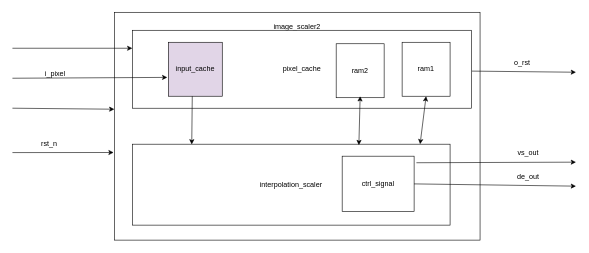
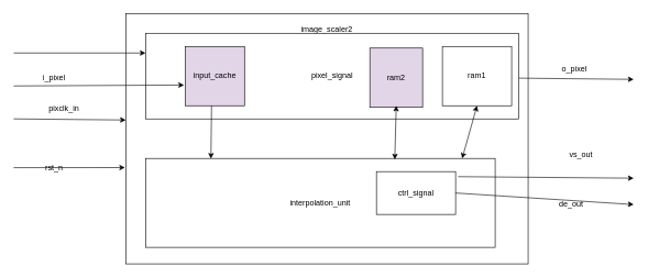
  <mxCell id="0" />
  <mxCell id="1" parent="0" />
  <mxCell id="2" value="image_scaler2&lt;br&gt;&lt;br&gt;&lt;br&gt;&lt;br&gt;&lt;br&gt;&lt;br&gt;&lt;br&gt;&lt;br&gt;&lt;br&gt;&lt;br&gt;&lt;br&gt;&lt;br&gt;&lt;br&gt;&lt;br&gt;&lt;br&gt;&lt;br&gt;&lt;br&gt;&lt;br&gt;&lt;br&gt;&lt;br&gt;&lt;br&gt;&lt;br&gt;&lt;br&gt;&lt;br&gt;" style="rounded=0;whiteSpace=wrap;html=1;" vertex="1" parent="1"><mxGeometry x="190" y="20" width="610" height="380" as="geometry" /></mxCell>
- <mxCell id="3" value="i_pixel" style="text;html=1;align=center;verticalAlign=middle;resizable=0;points=[];autosize=1;strokeColor=none;fillColor=none;" vertex="1" parent="1"><mxGeometry x="60.61" y="107.5" width="60" height="30" as="geometry" /></mxCell>
+ <mxCell id="3" value="i_pixel" style="text;html=1;align=center;verticalAlign=middle;resizable=0;points=[];autosize=1;strokeColor=none;fillColor=none;" vertex="1" parent="1"><mxGeometry x="50.61" y="102.5" width="60" height="30" as="geometry" /></mxCell>
  <mxCell id="4" value="" style="endArrow=classic;html=1;entryX=-0.003;entryY=0.826;entryDx=0;entryDy=0;entryPerimeter=0;" edge="1" parent="1"><mxGeometry width="50" height="50" relative="1" as="geometry"><mxPoint x="20" y="254" as="sourcePoint" /><mxPoint x="188.78" y="253.88" as="targetPoint" /></mxGeometry></mxCell>
- <mxCell id="5" value="rst_n" style="text;html=1;align=center;verticalAlign=middle;resizable=0;points=[];autosize=1;strokeColor=none;fillColor=none;" vertex="1" parent="1"><mxGeometry x="55.61" y="225" width="50" height="30" as="geometry" /></mxCell>
+ <mxCell id="5" value="rst_n" style="text;html=1;align=center;verticalAlign=middle;resizable=0;points=[];autosize=1;strokeColor=none;fillColor=none;" vertex="1" parent="1"><mxGeometry x="55.61" y="240" width="50" height="30" as="geometry" /></mxCell>
  <mxCell id="6" value="" style="endArrow=classic;html=1;entryX=0;entryY=0.5;entryDx=0;entryDy=0;" edge="1" parent="1"><mxGeometry width="50" height="50" relative="1" as="geometry"><mxPoint x="20" y="80" as="sourcePoint" /><mxPoint x="220" y="80" as="targetPoint" /></mxGeometry></mxCell>
  <mxCell id="7" value="" style="endArrow=classic;html=1;entryX=-0.001;entryY=0.636;entryDx=0;entryDy=0;entryPerimeter=0;" edge="1" parent="1"><mxGeometry width="50" height="50" relative="1" as="geometry"><mxPoint x="20" y="180" as="sourcePoint" /><mxPoint x="190" y="181.68" as="targetPoint" /></mxGeometry></mxCell>
+ <mxCell id="8" value="pixclk_in" style="text;html=1;align=center;verticalAlign=middle;resizable=0;points=[];autosize=1;strokeColor=none;fillColor=none;" vertex="1" parent="1"><mxGeometry x="60.61" y="150" width="70" height="30" as="geometry" /></mxCell>
  <mxCell id="9" value="" style="endArrow=classic;html=1;" edge="1" parent="1" source="13"><mxGeometry width="50" height="50" relative="1" as="geometry"><mxPoint x="800" y="135" as="sourcePoint" /><mxPoint x="960" y="120" as="targetPoint" /></mxGeometry></mxCell>
- <mxCell id="10" value="o_rst" style="text;html=1;align=center;verticalAlign=middle;resizable=0;points=[];autosize=1;strokeColor=none;fillColor=none;" vertex="1" parent="1"><mxGeometry x="840" y="90" width="60" height="30" as="geometry" /></mxCell>
- <mxCell id="11" value="de_out" style="text;html=1;align=center;verticalAlign=middle;resizable=0;points=[];autosize=1;strokeColor=none;fillColor=none;" vertex="1" parent="1"><mxGeometry x="850" y="280" width="60" height="30" as="geometry" /></mxCell>
- <mxCell id="12" value="vs_out" style="text;html=1;align=center;verticalAlign=middle;resizable=0;points=[];autosize=1;strokeColor=none;fillColor=none;" vertex="1" parent="1"><mxGeometry x="850" y="240" width="60" height="30" as="geometry" /></mxCell>
- <mxCell id="13" value="pixel_cache" style="rounded=0;whiteSpace=wrap;html=1;" vertex="1" parent="1"><mxGeometry x="220" y="50" width="566" height="130" as="geometry" /></mxCell>
- <mxCell id="14" value="ram1" style="rounded=0;whiteSpace=wrap;html=1;" vertex="1" parent="1"><mxGeometry x="670" y="70" width="80" height="90" as="geometry" /></mxCell>
- <mxCell id="15" value="ram2" style="rounded=0;whiteSpace=wrap;html=1;" vertex="1" parent="1"><mxGeometry x="560" y="72.5" width="80" height="90" as="geometry" /></mxCell>
- <mxCell id="16" value="interpolation_scaler" style="rounded=0;whiteSpace=wrap;html=1;" vertex="1" parent="1"><mxGeometry x="220" y="240" width="530" height="135" as="geometry" /></mxCell>
- <mxCell id="17" value="ctrl_signal" style="rounded=0;whiteSpace=wrap;html=1;" vertex="1" parent="1"><mxGeometry x="570" y="260" width="120" height="92.5" as="geometry" /></mxCell>
+ <mxCell id="10" value="o_pixel" style="text;html=1;align=center;verticalAlign=middle;resizable=0;points=[];autosize=1;strokeColor=none;fillColor=none;" vertex="1" parent="1"><mxGeometry x="840" y="90" width="60" height="30" as="geometry" /></mxCell>
+ <mxCell id="11" value="de_out" style="text;html=1;align=center;verticalAlign=middle;resizable=0;points=[];autosize=1;strokeColor=none;fillColor=none;" vertex="1" parent="1"><mxGeometry x="835" y="295" width="60" height="30" as="geometry" /></mxCell>
+ <mxCell id="12" value="vs_out" style="text;html=1;align=center;verticalAlign=middle;resizable=0;points=[];autosize=1;strokeColor=none;fillColor=none;" vertex="1" parent="1"><mxGeometry x="850" y="220" width="60" height="30" as="geometry" /></mxCell>
+ <mxCell id="13" value="pixel_signal" style="rounded=0;whiteSpace=wrap;html=1;" vertex="1" parent="1"><mxGeometry x="220" y="50" width="566" height="130" as="geometry" /></mxCell>
+ <mxCell id="14" value="ram1" style="rounded=0;whiteSpace=wrap;html=1;" vertex="1" parent="1"><mxGeometry x="670" y="70" width="105" height="90" as="geometry" /></mxCell>
+ <mxCell id="15" value="ram2" style="rounded=0;whiteSpace=wrap;html=1;fillColor=#e1d5e7;" vertex="1" parent="1"><mxGeometry x="560" y="72.5" width="80" height="90" as="geometry" /></mxCell>
+ <mxCell id="16" value="interpolation_unit" style="rounded=0;whiteSpace=wrap;html=1;" vertex="1" parent="1"><mxGeometry x="220" y="240" width="530" height="135" as="geometry" /></mxCell>
+ <mxCell id="17" value="ctrl_signal" style="rounded=0;whiteSpace=wrap;html=1;" vertex="1" parent="1"><mxGeometry x="570" y="260" width="120" height="65" as="geometry" /></mxCell>
  <mxCell id="18" value="input_cache" style="rounded=0;whiteSpace=wrap;html=1;fillColor=#e1d5e7;" vertex="1" parent="1"><mxGeometry x="280" y="70" width="90" height="90" as="geometry" /></mxCell>
  <mxCell id="19" value="" style="endArrow=classic;html=1;entryX=-0.019;entryY=0.651;entryDx=0;entryDy=0;entryPerimeter=0;" edge="1" parent="1" target="18"><mxGeometry width="50" height="50" relative="1" as="geometry"><mxPoint x="20" y="130" as="sourcePoint" /><mxPoint x="190" y="133.56" as="targetPoint" /></mxGeometry></mxCell>
  <mxCell id="20" value="" style="endArrow=classic;html=1;entryX=0.187;entryY=0.003;entryDx=0;entryDy=0;entryPerimeter=0;" edge="1" parent="1" target="16"><mxGeometry width="50" height="50" relative="1" as="geometry"><mxPoint x="320" y="160" as="sourcePoint" /><mxPoint x="370" y="110" as="targetPoint" /></mxGeometry></mxCell>
  <mxCell id="21" value="" style="endArrow=classic;startArrow=classic;html=1;exitX=0.713;exitY=0.011;exitDx=0;exitDy=0;exitPerimeter=0;" edge="1" parent="1" source="16"><mxGeometry width="50" height="50" relative="1" as="geometry"><mxPoint x="550" y="210" as="sourcePoint" /><mxPoint x="600" y="160" as="targetPoint" /></mxGeometry></mxCell>
  <mxCell id="22" value="" style="endArrow=classic;startArrow=classic;html=1;entryX=0.5;entryY=1;entryDx=0;entryDy=0;" edge="1" parent="1" target="14"><mxGeometry width="50" height="50" relative="1" as="geometry"><mxPoint x="700" y="240" as="sourcePoint" /><mxPoint x="750" y="190" as="targetPoint" /></mxGeometry></mxCell>
  <mxCell id="23" value="" style="endArrow=classic;html=1;exitX=1.032;exitY=0.118;exitDx=0;exitDy=0;exitPerimeter=0;" edge="1" parent="1" source="17"><mxGeometry width="50" height="50" relative="1" as="geometry"><mxPoint x="800" y="270" as="sourcePoint" /><mxPoint x="960" y="270" as="targetPoint" /></mxGeometry></mxCell>
  <mxCell id="24" value="" style="endArrow=classic;html=1;exitX=1;exitY=0.5;exitDx=0;exitDy=0;" edge="1" parent="1" source="17"><mxGeometry width="50" height="50" relative="1" as="geometry"><mxPoint x="800" y="310" as="sourcePoint" /><mxPoint x="960" y="310" as="targetPoint" /></mxGeometry></mxCell>
